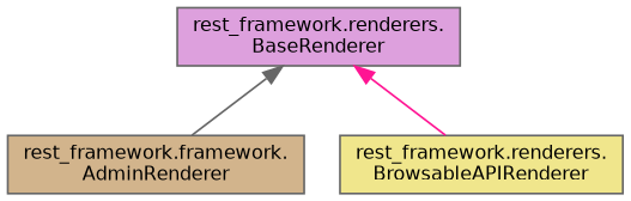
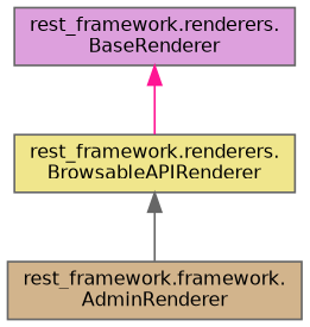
  digraph {
    node [color=gray40 fontname=Helvetica fontsize=10 shape=box style=filled]
    edge [dir=back fontname=Helvetica fontsize=10 labelfontname=Helvetica labelfontsize=10 style=solid]
    n1 [fillcolor=tan fontcolor=black height=0.2 label="rest_framework.framework.\lAdminRenderer" width=0.4]
    n2 [fillcolor=khaki height=0.2 label="rest_framework.renderers.\lBrowsableAPIRenderer" width=0.4]
    n3 [fillcolor=plum height=0.2 label="rest_framework.renderers.\lBaseRenderer" width=0.4]
-   n3 -> n1 [color=gray40]
+   n2 -> n1 [color=gray40]
    n3 -> n2 [color=deeppink]
  }
